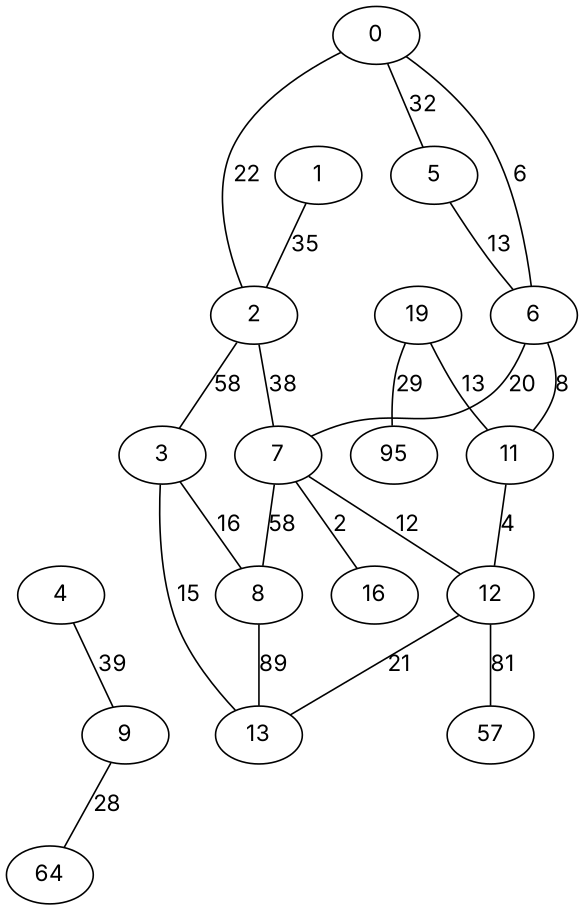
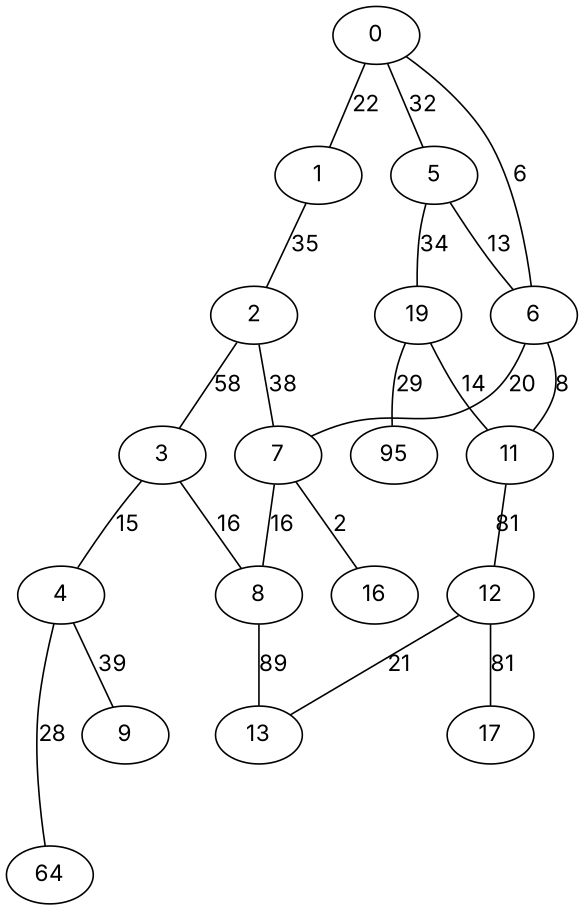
  graph {
    fontname=Inter
    node [fontname=Inter]
    edge [fontname=Inter]
    0
    5
    1
    6
    n5 [label=19]
    2
    7
    11
    n9 [label=95]
    3
    8
    12
    16
    4
    13
-   17 [label=57]
+   17
    9
    n18 [label=64]
    0 -- 5 [label=32]
-   0 -- 2 [label=22]
+   0 -- 1 [label=22]
    0 -- 6 [label=6]
    5 -- 6 [label=13]
+   5 -- n5 [label=34]
    1 -- 2 [label=35]
    6 -- 7 [label=20]
    6 -- 11 [label=8]
-   n5 -- 11 [label=13]
+   n5 -- 11 [label=14]
    n5 -- n9 [label=29]
    2 -- 7 [label=38]
    2 -- 3 [label=58]
-   7 -- 8 [label=58]
-   7 -- 12 [label=12]
+   7 -- 8 [label=16]
    7 -- 16 [label=2]
-   11 -- 12 [label=4]
+   11 -- 12 [label=81]
    3 -- 8 [label=16]
-   3 -- 13 [label=15]
+   3 -- 4 [label=15]
    8 -- 13 [label=89]
    12 -- 13 [label=21]
    12 -- 17 [label=81]
    4 -- 9 [label=39]
-   9 -- n18 [label=28]
+   4 -- n18 [label=28]
  }
